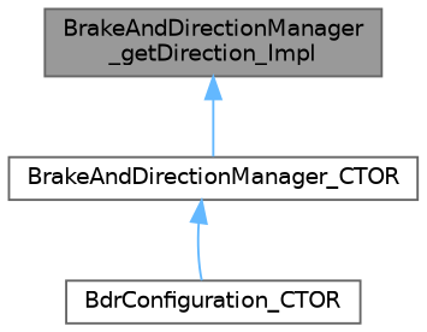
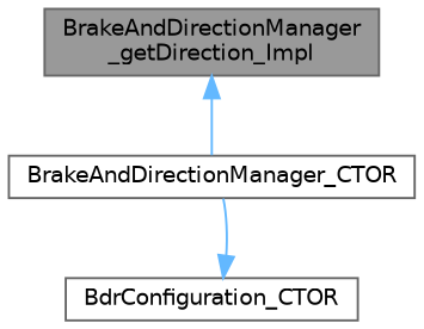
  digraph {
    rankdir=TB
    node [color=grey40 fillcolor=white fontname=Helvetica fontsize=10 shape=box style=filled]
    edge [color=steelblue1 dir=back fontname=Helvetica fontsize=10 labelfontname=Helvetica labelfontsize=10 style=solid]
    n1 [color=gray40 fillcolor=grey60 fontcolor=black height=0.2 label="BrakeAndDirectionManager\l_getDirection_Impl" width=0.4]
    n2 [height=0.2 label=BrakeAndDirectionManager_CTOR width=0.4]
    n3 [height=0.2 label=BdrConfiguration_CTOR width=0.4]
    n1 -> n2
-   n2 -> n3
+   n3 -> n2
  }
